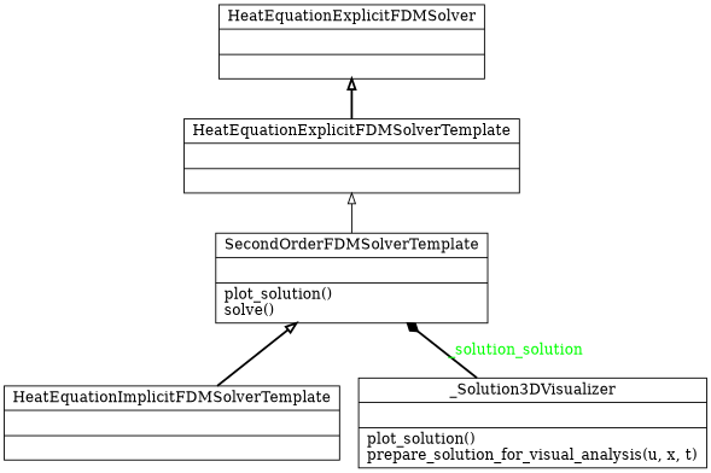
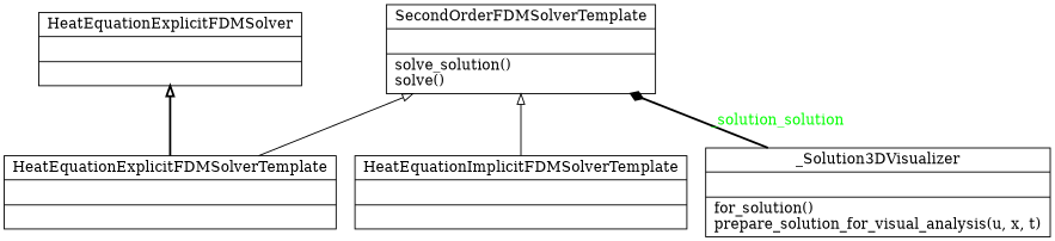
  digraph {
    rankdir=BT
    node [color=black fontcolor=black shape=record style=solid]
    edge [arrowhead=empty arrowtail=none style=bold]
    n1 [label="{HeatEquationExplicitFDMSolver|\l|}"]
    n2 [label="{HeatEquationExplicitFDMSolverTemplate|\l|}"]
-   n3 [label="{SecondOrderFDMSolverTemplate|\l|plot_solution()\lsolve()\l}"]
+   n3 [label="{SecondOrderFDMSolverTemplate|\l|solve_solution()\lsolve()\l}"]
    n4 [label="{HeatEquationImplicitFDMSolverTemplate|\l|}"]
-   n5 [label="{_Solution3DVisualizer|\l|plot_solution()\lprepare_solution_for_visual_analysis(u, x, t)\l}"]
+   n5 [label="{_Solution3DVisualizer|\l|for_solution()\lprepare_solution_for_visual_analysis(u, x, t)\l}"]
    n2 -> n1
-   n3 -> n2 [style=solid]
-   n4 -> n3
+   n2 -> n3 [style=solid]
+   n4 -> n3 [style=solid]
    n5 -> n3 [arrowhead=diamond fontcolor=green label=_solution_solution]
  }
